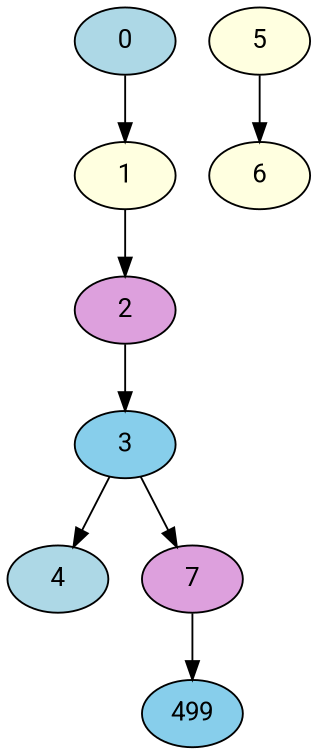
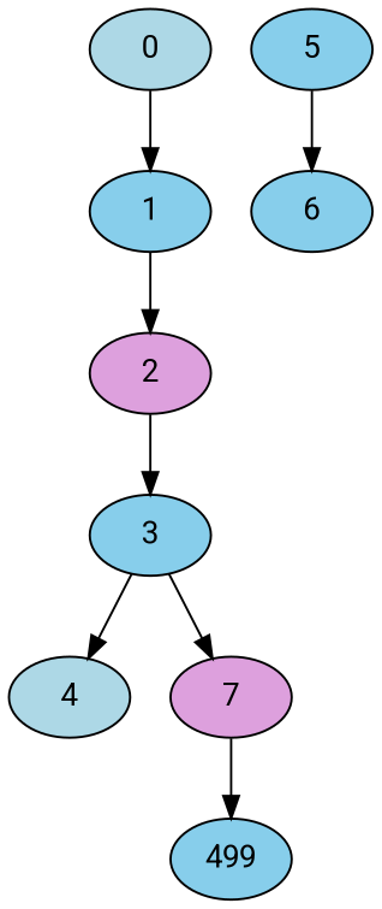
  strict digraph {
    fontname=Roboto
    node [fillcolor=skyblue fontname=Roboto style=filled]
    edge [fontname=Roboto]
    0 [fillcolor=lightblue]
-   1 [fillcolor=lightyellow]
+   1
    2 [fillcolor=plum]
    3
    4 [fillcolor=lightblue]
    7 [fillcolor=plum]
-   5 [fillcolor=lightyellow]
-   6 [fillcolor=lightyellow]
+   5
+   6
    n9 [label=499]
    0 -> 1
    1 -> 2
    2 -> 3
    3 -> 4
    3 -> 7
    7 -> n9
    5 -> 6
  }
